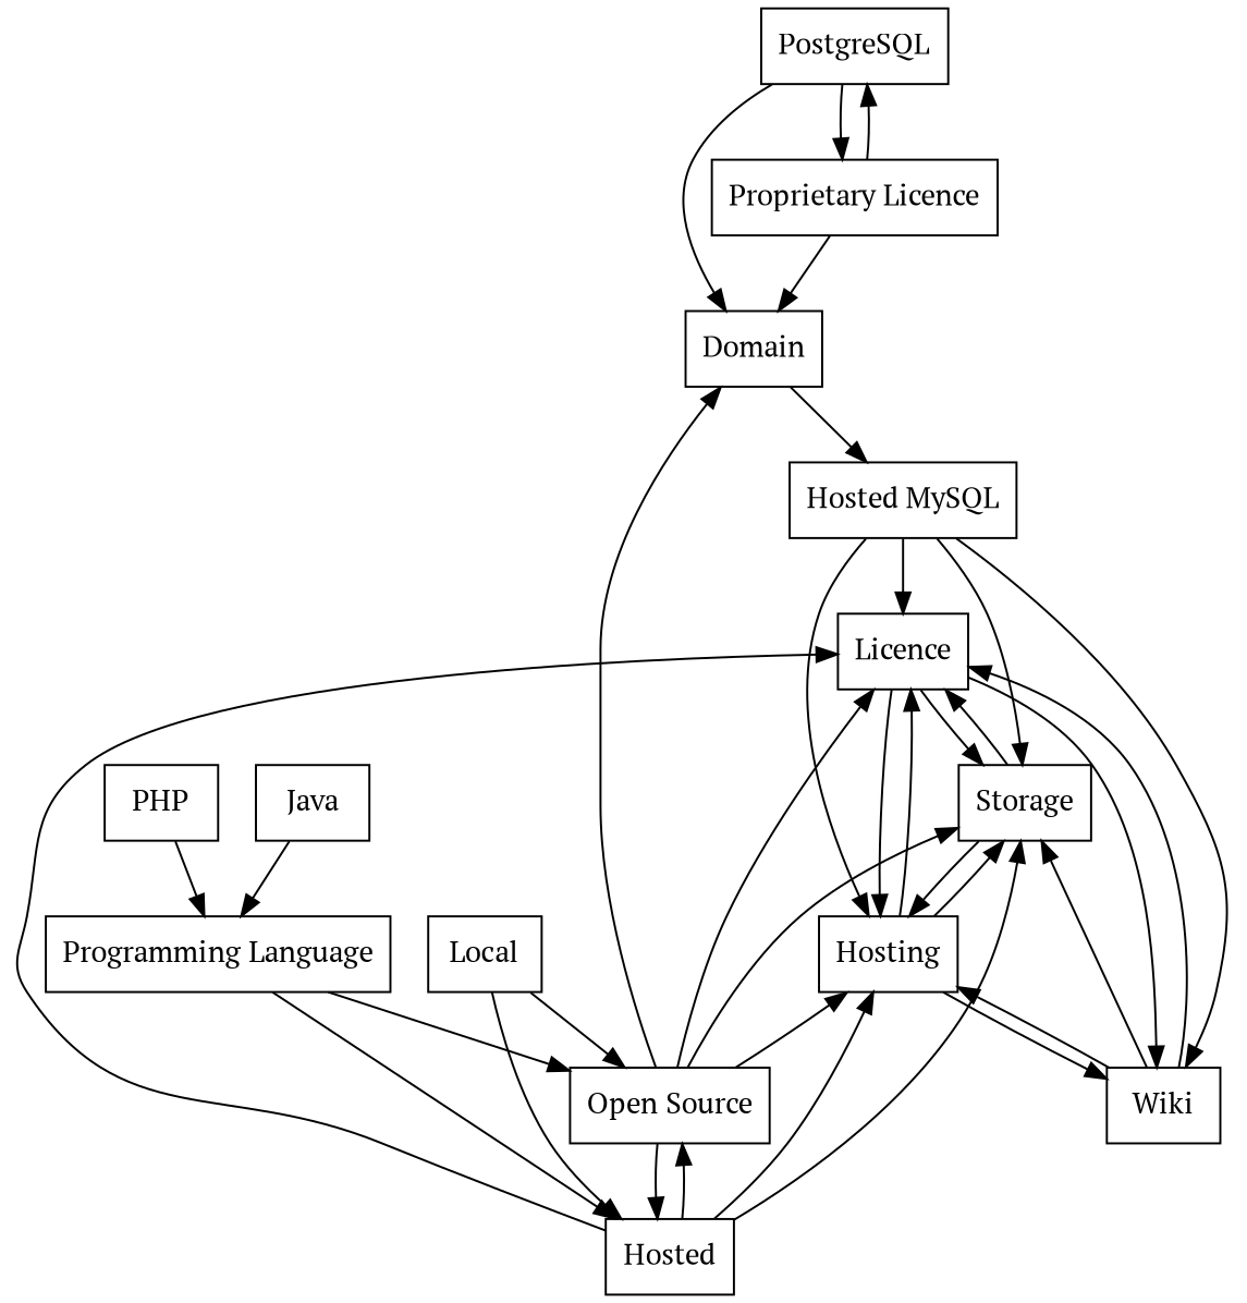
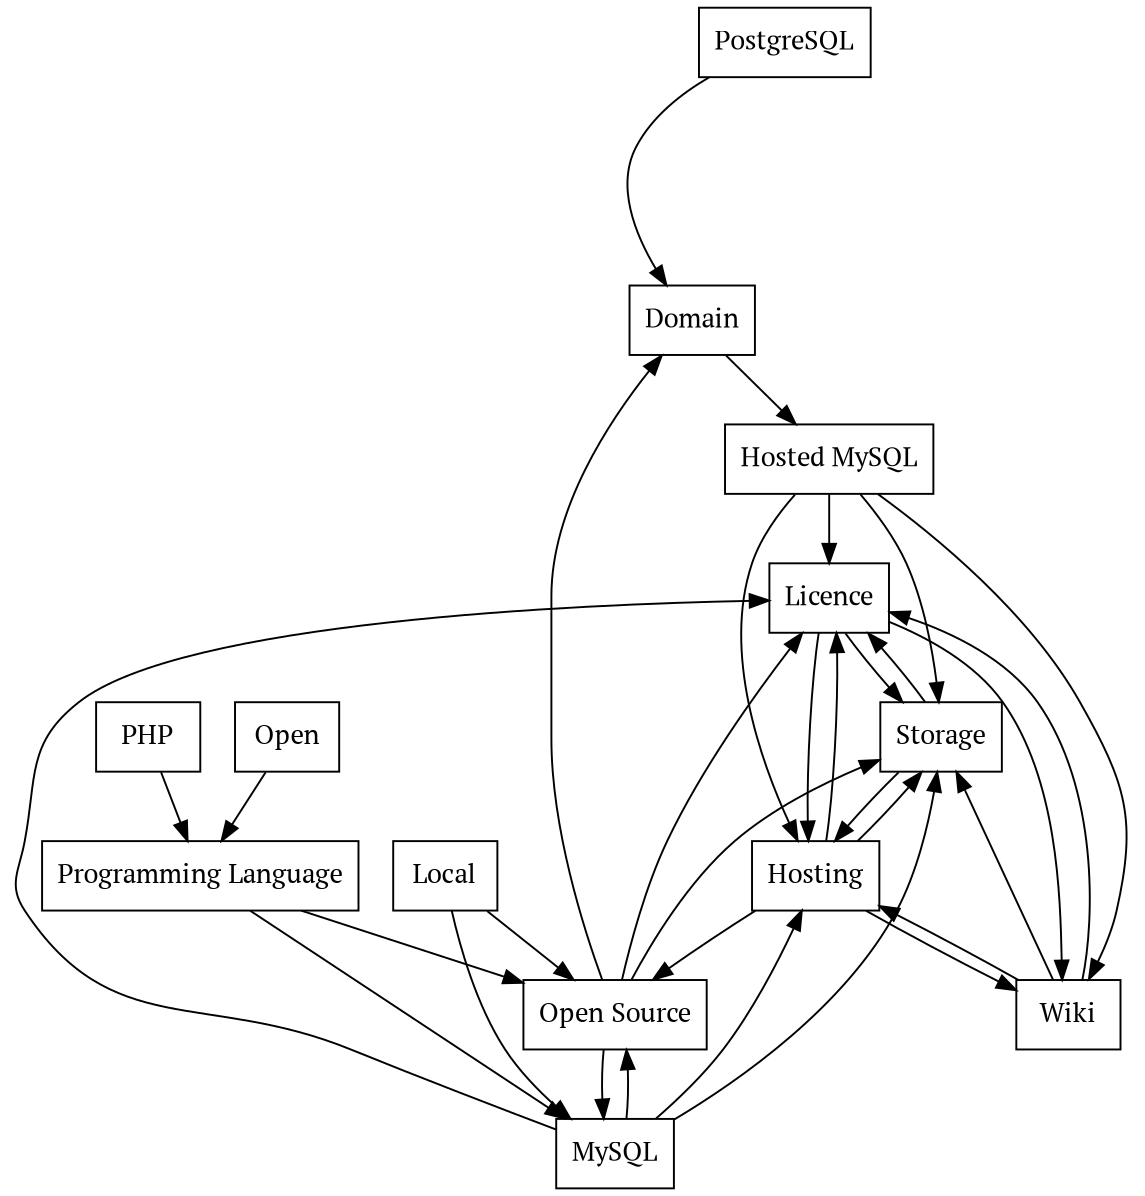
  digraph {
    fontname="PT Serif"
    rankdir=TB
    node [fontname="PT Serif" shape=box]
    edge [arrowhead=normal fontname="PT Serif"]
    n1 [label=PostgreSQL]
    n2 [label=Domain]
-   n3 [label="Proprietary Licence"]
    n4 [label="Hosted MySQL"]
-   n5 [label=Hosted]
+   n5 [label=MySQL]
    n6 [label=Licence]
    n7 [label=Storage]
    n8 [label=Hosting]
    n9 [label="Open Source"]
    n10 [label=Wiki]
    n11 [label=Local]
    n12 [label="Programming Language"]
-   n13 [label=Java]
+   n13 [label=Open]
    n14 [label=PHP]
    n1 -> n2
-   n1 -> n3
    n2 -> n4
-   n3 -> n1
-   n3 -> n2
    n4 -> n6
    n4 -> n7
    n4 -> n8
    n4 -> n10
    n5 -> n6
    n5 -> n7
    n5 -> n8
    n5 -> n9
    n6 -> n7
    n6 -> n8
    n6 -> n10
    n7 -> n6
    n7 -> n8
    n8 -> n6
    n8 -> n7
    n8 -> n10
    n9 -> n2
    n9 -> n5
    n9 -> n6
    n9 -> n7
-   n9 -> n8
+   n8 -> n9
    n10 -> n6
    n10 -> n7
    n10 -> n8
    n11 -> n5
    n11 -> n9
    n12 -> n5
    n12 -> n9
    n13 -> n12
    n14 -> n12
  }
